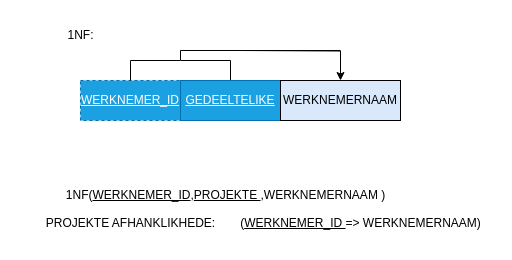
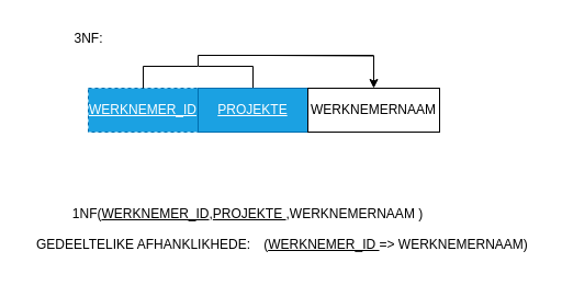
  <mxCell id="0" />
  <mxCell id="1" parent="0" />
  <mxCell id="2" value="&lt;u&gt;WERKNEMER_ID&lt;/u&gt;" style="whiteSpace=wrap;html=1;align=center;fillColor=#1ba1e2;fontColor=#ffffff;strokeColor=#006EAF;dashed=1;" vertex="1" parent="1"><mxGeometry x="80" y="80" width="100" height="40" as="geometry" /></mxCell>
  <mxCell id="3" value="" style="endArrow=none;html=1;rounded=0;exitX=0.5;exitY=0;exitDx=0;exitDy=0;startFill=0;" edge="1" parent="1" source="2"><mxGeometry width="50" height="50" relative="1" as="geometry"><mxPoint x="160" y="330" as="sourcePoint" /><mxPoint x="340" y="50" as="targetPoint" /><Array as="points"><mxPoint x="130" y="60" /><mxPoint x="180" y="60" /><mxPoint x="180" y="50" /></Array></mxGeometry></mxCell>
  <mxCell id="4" style="edgeStyle=orthogonalEdgeStyle;rounded=0;orthogonalLoop=1;jettySize=auto;html=1;endArrow=none;startFill=0;" edge="1" parent="1" source="5"><mxGeometry relative="1" as="geometry"><mxPoint x="180" y="60" as="targetPoint" /></mxGeometry></mxCell>
- <mxCell id="5" value="&lt;u&gt;GEDEELTELIKE&lt;/u&gt;" style="whiteSpace=wrap;html=1;align=center;fillColor=#1ba1e2;fontColor=#ffffff;strokeColor=#006EAF;" vertex="1" parent="1"><mxGeometry x="180" y="80" width="100" height="40" as="geometry" /></mxCell>
+ <mxCell id="5" value="&lt;u&gt;PROJEKTE&lt;/u&gt;" style="whiteSpace=wrap;html=1;align=center;fillColor=#1ba1e2;fontColor=#ffffff;strokeColor=#006EAF;" vertex="1" parent="1"><mxGeometry x="180" y="80" width="100" height="40" as="geometry" /></mxCell>
  <mxCell id="6" style="edgeStyle=orthogonalEdgeStyle;rounded=0;orthogonalLoop=1;jettySize=auto;html=1;" edge="1" parent="1" target="7"><mxGeometry relative="1" as="geometry"><mxPoint x="240" y="50" as="sourcePoint" /></mxGeometry></mxCell>
- <mxCell id="7" value="WERKNEMERNAAM" style="whiteSpace=wrap;html=1;align=center;fillColor=#dae8fc;" vertex="1" parent="1"><mxGeometry x="280" y="80" width="120" height="40" as="geometry" /></mxCell>
- <mxCell id="8" value="1NF:" style="text;html=1;align=center;verticalAlign=middle;resizable=0;points=[];autosize=1;strokeColor=none;fillColor=none;" vertex="1" parent="1"><mxGeometry x="55" y="20" width="50" height="30" as="geometry" /></mxCell>
+ <mxCell id="7" value="WERKNEMERNAAM" style="whiteSpace=wrap;html=1;align=center;" vertex="1" parent="1"><mxGeometry x="280" y="80" width="120" height="40" as="geometry" /></mxCell>
+ <mxCell id="8" value="3NF:" style="text;html=1;align=center;verticalAlign=middle;resizable=0;points=[];autosize=1;strokeColor=none;fillColor=none;" vertex="1" parent="1"><mxGeometry x="55" y="20" width="50" height="30" as="geometry" /></mxCell>
  <mxCell id="9" value="1NF(&lt;u&gt;WERKNEMER_ID&lt;/u&gt;,&lt;u&gt;PROJEKTE&amp;nbsp;&lt;/u&gt;,WERKNEMERNAAM )" style="text;html=1;align=center;verticalAlign=middle;resizable=0;points=[];autosize=1;strokeColor=none;fillColor=none;" vertex="1" parent="1"><mxGeometry x="55" y="180" width="340" height="30" as="geometry" /></mxCell>
- <mxCell id="10" value="PROJEKTE AFHANKLIKHEDE:" style="text;html=1;align=center;verticalAlign=middle;resizable=0;points=[];autosize=1;strokeColor=none;fillColor=none;" vertex="1" parent="1"><mxGeometry x="20" y="208" width="220" height="30" as="geometry" /></mxCell>
+ <mxCell id="10" value="GEDEELTELIKE AFHANKLIKHEDE:" style="text;html=1;align=center;verticalAlign=middle;resizable=0;points=[];autosize=1;strokeColor=none;fillColor=none;" vertex="1" parent="1"><mxGeometry x="20" y="208" width="220" height="30" as="geometry" /></mxCell>
  <mxCell id="11" value="(&lt;u&gt;WERKNEMER_ID &lt;/u&gt;=&amp;gt; WERKNEMERNAAM)" style="text;html=1;align=center;verticalAlign=middle;resizable=0;points=[];autosize=1;strokeColor=none;fillColor=none;" vertex="1" parent="1"><mxGeometry x="230" y="208" width="260" height="30" as="geometry" /></mxCell>
